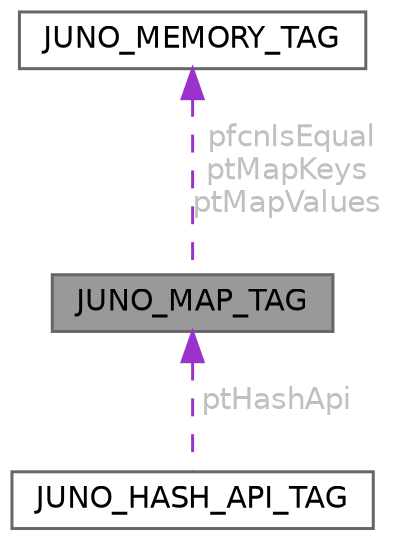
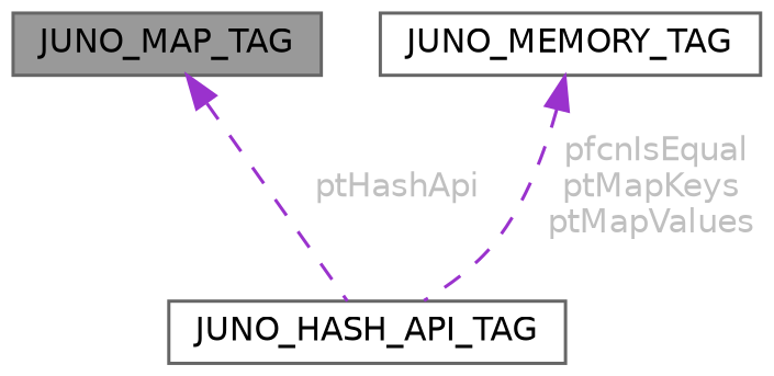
  digraph {
    node [color=gray40 fillcolor=white fontname=Helvetica fontsize=10 shape=box style=filled]
    edge [color=darkorchid3 dir=back fontcolor=grey fontname=Helvetica fontsize=10 labelfontname=Helvetica labelfontsize=10 style=dashed]
    n1 [fillcolor=grey60 fontcolor=black height=0.2 label=JUNO_MAP_TAG width=0.4]
    n2 [height=0.2 label=JUNO_HASH_API_TAG width=0.4]
    n3 [height=0.2 label=JUNO_MEMORY_TAG width=0.4]
    n1 -> n2 [label=" ptHashApi"]
-   n3 -> n1 [label=" pfcnIsEqual\nptMapKeys\nptMapValues"]
+   n3 -> n2 [label=" pfcnIsEqual\nptMapKeys\nptMapValues"]
  }
